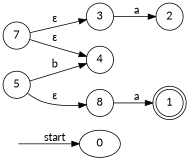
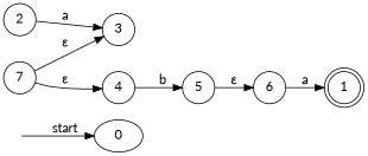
  digraph {
    fontname=Lato
    rankdir=LR
    node [fontname=Lato shape=circle]
    edge [fontname=Lato]
    __start [shape=point style=invis]
    0 [shape=""]
    2
    3
    1 [shape=doublecircle]
    7
    4
    5
-   6 [label=8]
+   6
    __start -> 0 [label=start]
-   3 -> 2 [label=a]
+   2 -> 3 [label=a]
    7 -> 3 [label="&epsilon;"]
    7 -> 4 [label="&epsilon;"]
-   5 -> 4 [label=b]
+   4 -> 5 [label=b]
    5 -> 6 [label="&epsilon;"]
    6 -> 1 [label=a]
  }
